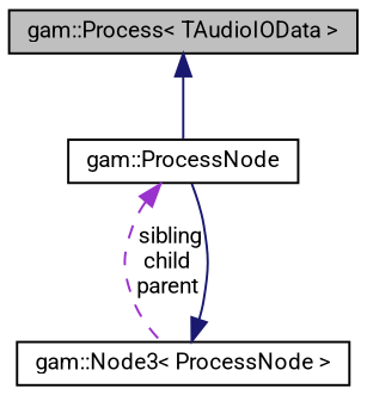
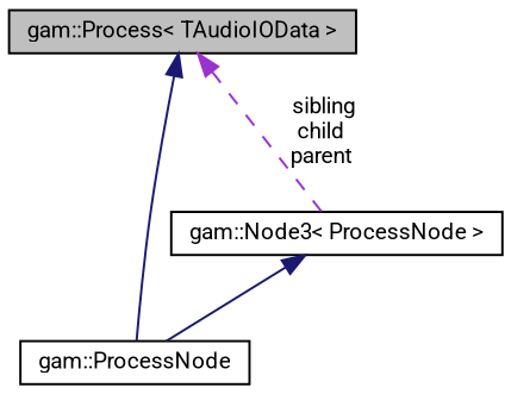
  digraph {
    fontname=Roboto
    node [color=black fontname=Roboto fontsize=10 shape=record]
    edge [color=midnightblue dir=back fontname=Roboto fontsize=10 labelfontname="FreeSans.ttf" labelfontsize=10 style=solid]
    n1 [fillcolor=grey75 fontcolor=black height=0.2 label="gam::Process\< TAudioIOData \>" style=filled width=0.4]
    n2 [height=0.2 label="gam::ProcessNode" width=0.4]
    n3 [height=0.2 label="gam::Node3\< ProcessNode \>" width=0.4]
    n1 -> n2
-   n2 -> n3 [color=darkorchid3 label=" sibling\nchild\nparent" style=dashed]
+   n1 -> n3 [color=darkorchid3 label=" sibling\nchild\nparent" style=dashed]
    n3 -> n2
  }
